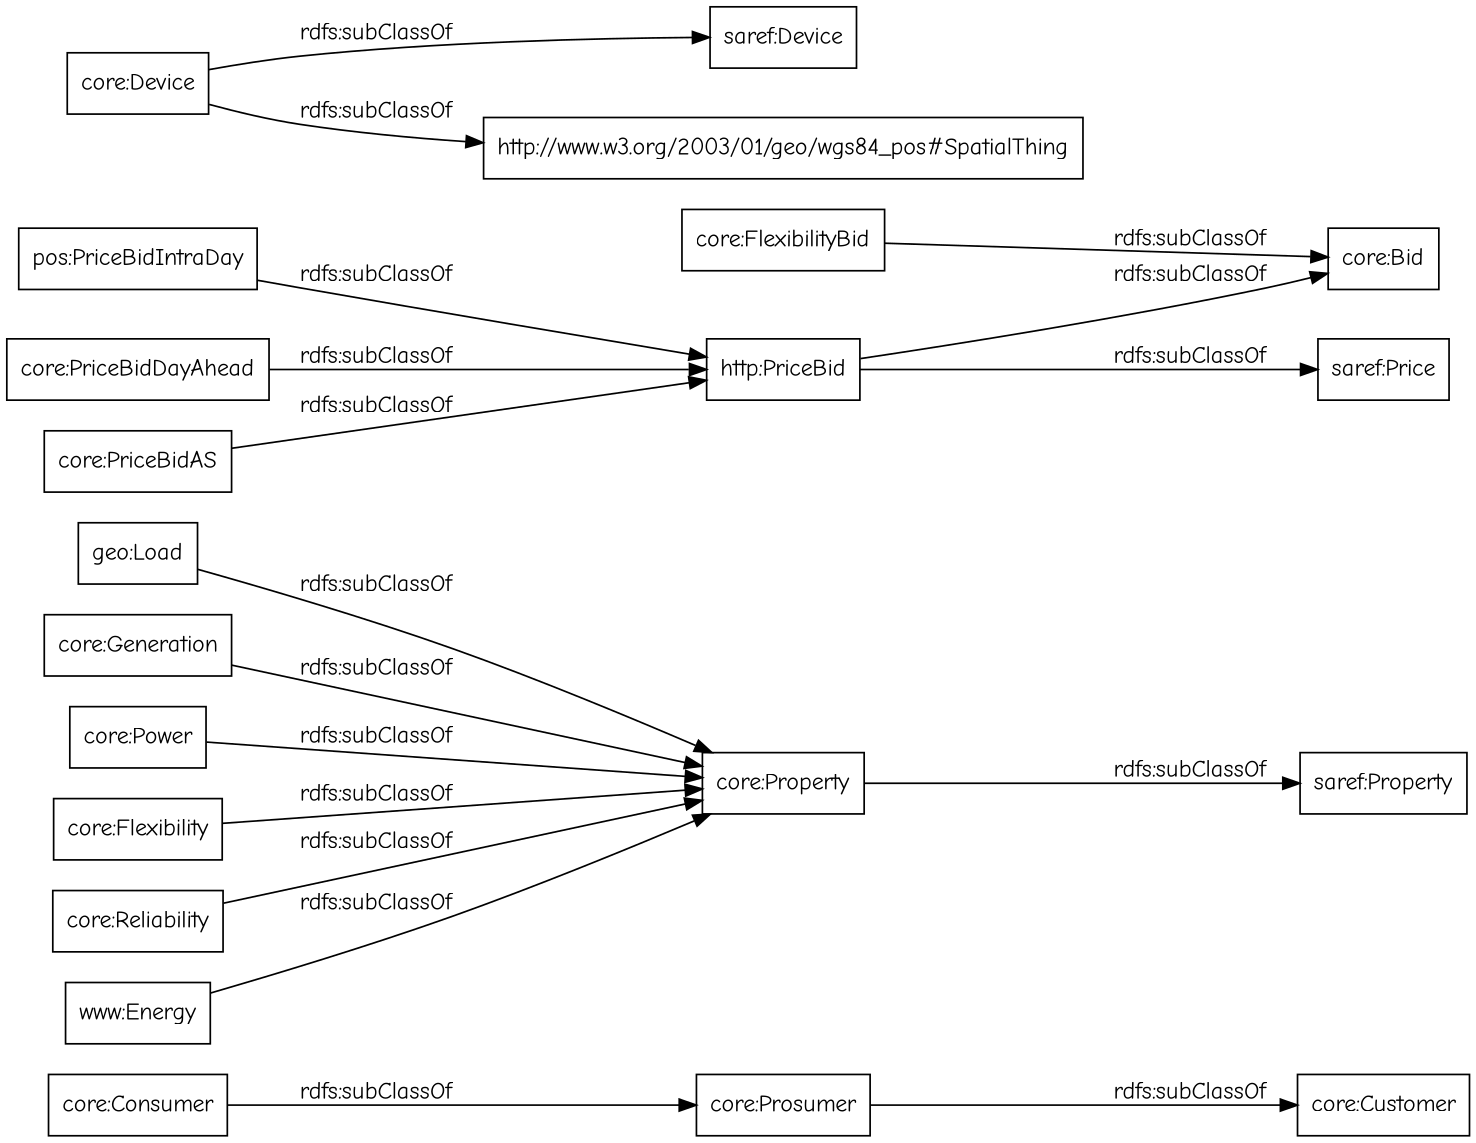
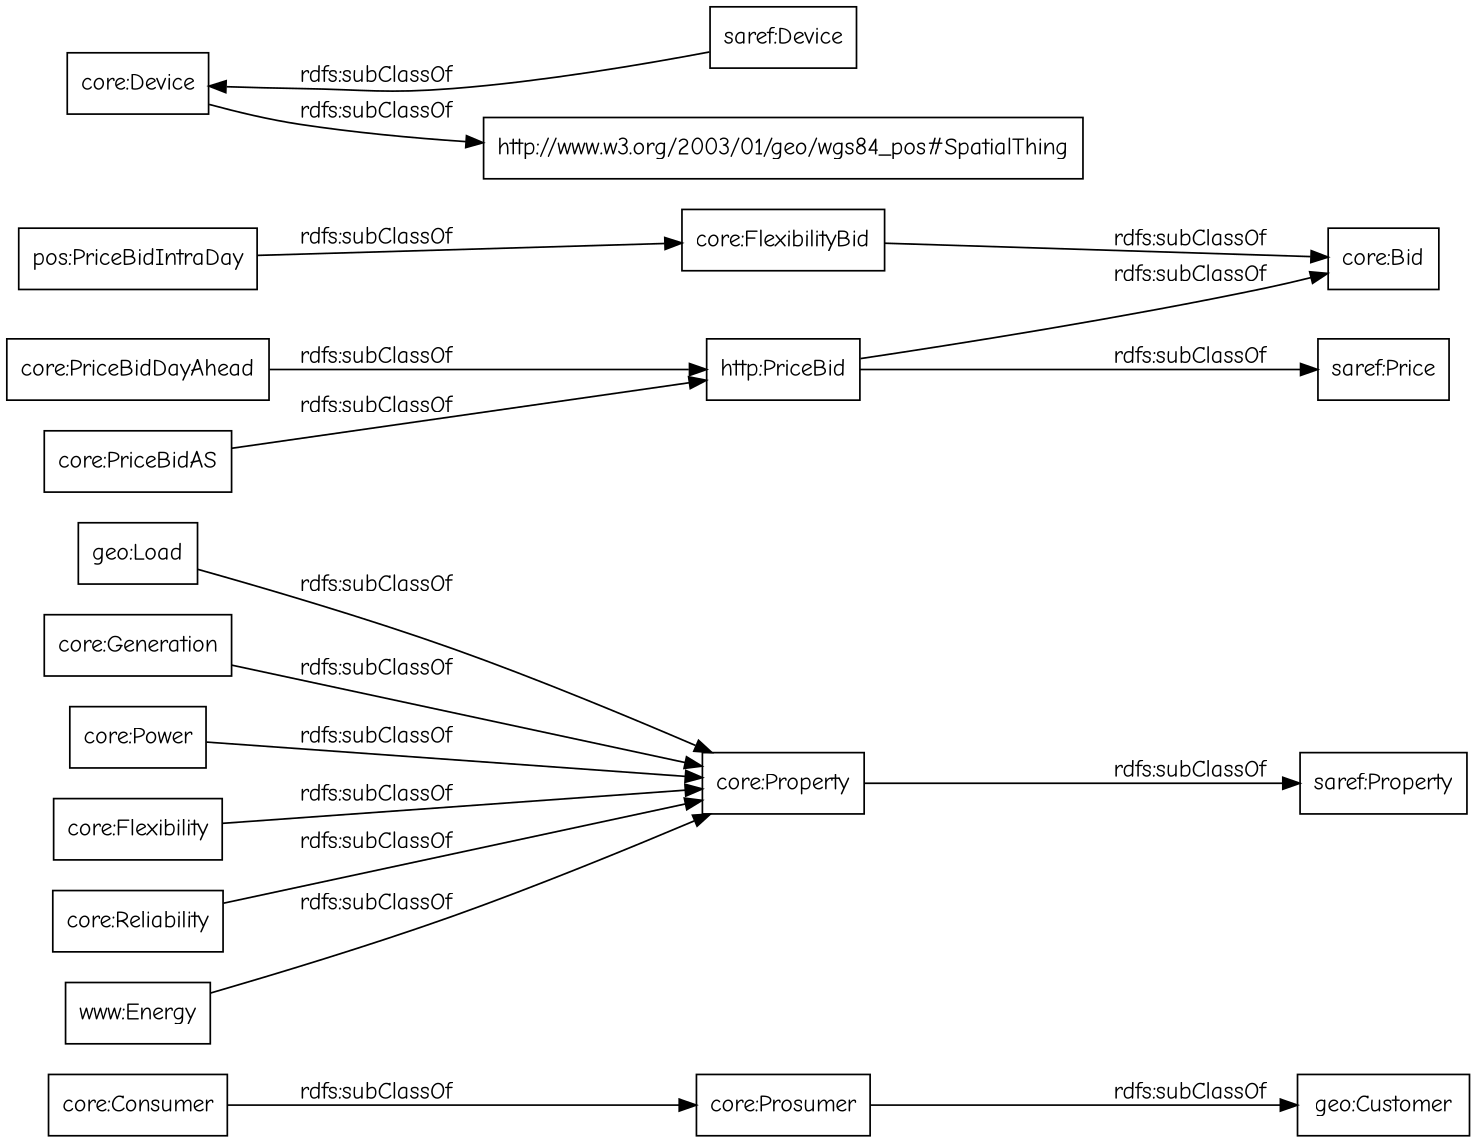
  digraph {
    fontname="Comic Neue"
    rankdir=LR
    node [color=black fontname="Comic Neue" shape=rectangle]
    edge [fontname="Comic Neue"]
    "core:Consumer"
    "core:Prosumer"
-   "core:Customer"
+   "core:Customer" [label="geo:Customer"]
    n4 [label="geo:Load"]
    "core:Property"
    "saref:Property"
    n7 [label="http:PriceBid"]
    "core:PriceBidDayAhead"
    "core:Bid"
    "saref:Price"
    "core:Generation"
    n12 [label="pos:PriceBidIntraDay"]
    "core:Power"
    "core:FlexibilityBid"
    "core:Device"
    "saref:Device"
    "http://www.w3.org/2003/01/geo/wgs84_pos#SpatialThing"
    "core:Flexibility"
    "core:Reliability"
    "core:PriceBidAS"
    n21 [label="www:Energy"]
    "core:Consumer" -> "core:Prosumer" [label="rdfs:subClassOf"]
    "core:Prosumer" -> "core:Customer" [label="rdfs:subClassOf"]
    n4 -> "core:Property" [label="rdfs:subClassOf"]
    "core:Property" -> "saref:Property" [label="rdfs:subClassOf"]
    n7 -> "core:Bid" [label="rdfs:subClassOf"]
    n7 -> "saref:Price" [label="rdfs:subClassOf"]
    "core:PriceBidDayAhead" -> n7 [label="rdfs:subClassOf"]
    "core:Generation" -> "core:Property" [label="rdfs:subClassOf"]
-   n12 -> n7 [label="rdfs:subClassOf"]
+   n12 -> "core:FlexibilityBid" [label="rdfs:subClassOf"]
    "core:Power" -> "core:Property" [label="rdfs:subClassOf"]
    "core:FlexibilityBid" -> "core:Bid" [label="rdfs:subClassOf"]
-   "core:Device" -> "saref:Device" [label="rdfs:subClassOf"]
+   "saref:Device" -> "core:Device" [label="rdfs:subClassOf"]
    "core:Device" -> "http://www.w3.org/2003/01/geo/wgs84_pos#SpatialThing" [label="rdfs:subClassOf"]
    "core:Flexibility" -> "core:Property" [label="rdfs:subClassOf"]
    "core:Reliability" -> "core:Property" [label="rdfs:subClassOf"]
    "core:PriceBidAS" -> n7 [label="rdfs:subClassOf"]
    n21 -> "core:Property" [label="rdfs:subClassOf"]
  }
